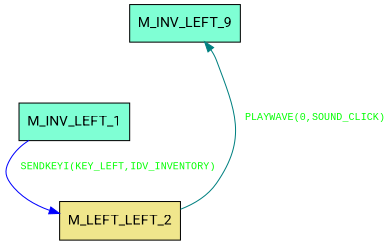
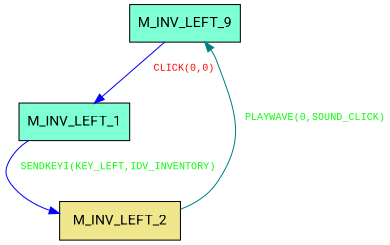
  digraph {
    fontname=Roboto
    node [fillcolor=aquamarine fontname=Roboto shape=record style=filled]
    edge [color=blue fontcolor=green fontname=Roboto]
    n1 [label=M_INV_LEFT_9]
    M_INV_LEFT_1
-   M_INV_LEFT_2 [fillcolor=khaki label=M_LEFT_LEFT_2]
+   M_INV_LEFT_2 [fillcolor=khaki]
+   n1 -> M_INV_LEFT_1 [fontcolor=red label=< <font face="Courier New" point-size="10"> CLICK(0,0)<br/> </font>>]
    M_INV_LEFT_1 -> M_INV_LEFT_2 [label=< <font face="Courier New" point-size="10"> SENDKEYI(KEY_LEFT,IDV_INVENTORY)<br/> </font>>]
    M_INV_LEFT_2 -> n1 [color=teal label=< <font face="Courier New" point-size="10"> PLAYWAVE(0,SOUND_CLICK)<br/> </font>>]
  }
